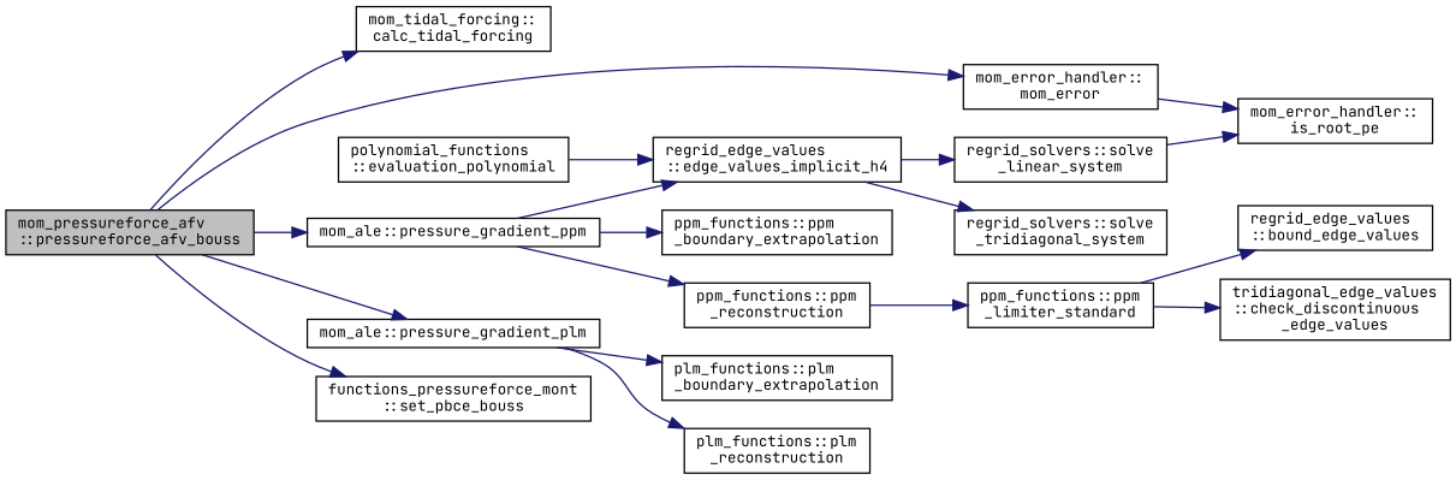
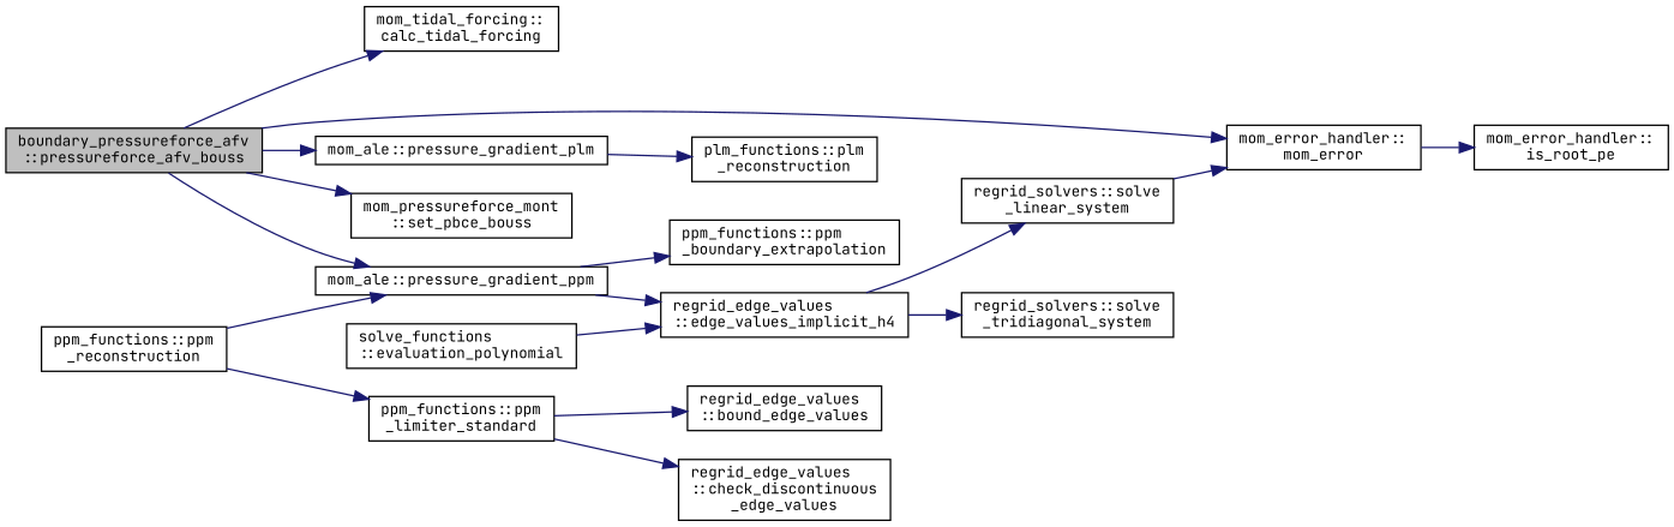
  digraph {
    fontname="JetBrains Mono"
    rankdir=LR
    node [color=black fillcolor=white fontname="JetBrains Mono" fontsize=10 shape=record style=filled]
    edge [color=midnightblue fontname="JetBrains Mono" fontsize=10 labelfontname=Helvetica labelfontsize=10 style=solid]
-   n1 [fillcolor=grey75 fontcolor=black height=0.2 label="mom_pressureforce_afv\l::pressureforce_afv_bouss" width=0.4]
+   n1 [fillcolor=grey75 fontcolor=black height=0.2 label="boundary_pressureforce_afv\l::pressureforce_afv_bouss" width=0.4]
    n2 [height=0.2 label="mom_tidal_forcing::\lcalc_tidal_forcing" width=0.4]
    n3 [height=0.2 label="mom_error_handler::\lmom_error" width=0.4]
    n4 [height=0.2 label="mom_ale::pressure_gradient_plm" width=0.4]
    n5 [height=0.2 label="mom_ale::pressure_gradient_ppm" width=0.4]
-   n6 [height=0.2 label="functions_pressureforce_mont\l::set_pbce_bouss" width=0.4]
+   n6 [height=0.2 label="mom_pressureforce_mont\l::set_pbce_bouss" width=0.4]
    n7 [height=0.2 label="mom_error_handler::\lis_root_pe" width=0.4]
-   n8 [height=0.2 label="plm_functions::plm\l_boundary_extrapolation" width=0.4]
    n9 [height=0.2 label="plm_functions::plm\l_reconstruction" width=0.4]
    n10 [height=0.2 label="regrid_edge_values\l::edge_values_implicit_h4" width=0.4]
    n11 [height=0.2 label="ppm_functions::ppm\l_boundary_extrapolation" width=0.4]
    n12 [height=0.2 label="ppm_functions::ppm\l_reconstruction" width=0.4]
    n13 [height=0.2 label="regrid_solvers::solve\l_linear_system" width=0.4]
    n14 [height=0.2 label="regrid_solvers::solve\l_tridiagonal_system" width=0.4]
    n15 [height=0.2 label="ppm_functions::ppm\l_limiter_standard" width=0.4]
-   n16 [height=0.2 label="polynomial_functions\l::evaluation_polynomial" width=0.4]
+   n16 [height=0.2 label="solve_functions\l::evaluation_polynomial" width=0.4]
    n17 [height=0.2 label="regrid_edge_values\l::bound_edge_values" width=0.4]
-   n18 [height=0.2 label="tridiagonal_edge_values\l::check_discontinuous\l_edge_values" width=0.4]
+   n18 [height=0.2 label="regrid_edge_values\l::check_discontinuous\l_edge_values" width=0.4]
    n1 -> n2
    n1 -> n3
    n1 -> n4
    n1 -> n5
    n1 -> n6
    n3 -> n7
-   n4 -> n8
    n4 -> n9
    n5 -> n10
    n5 -> n11
-   n5 -> n12
+   n12 -> n5
    n10 -> n13
    n10 -> n14
    n12 -> n15
-   n13 -> n7
+   n13 -> n3
    n15 -> n17
    n15 -> n18
    n16 -> n10
  }
